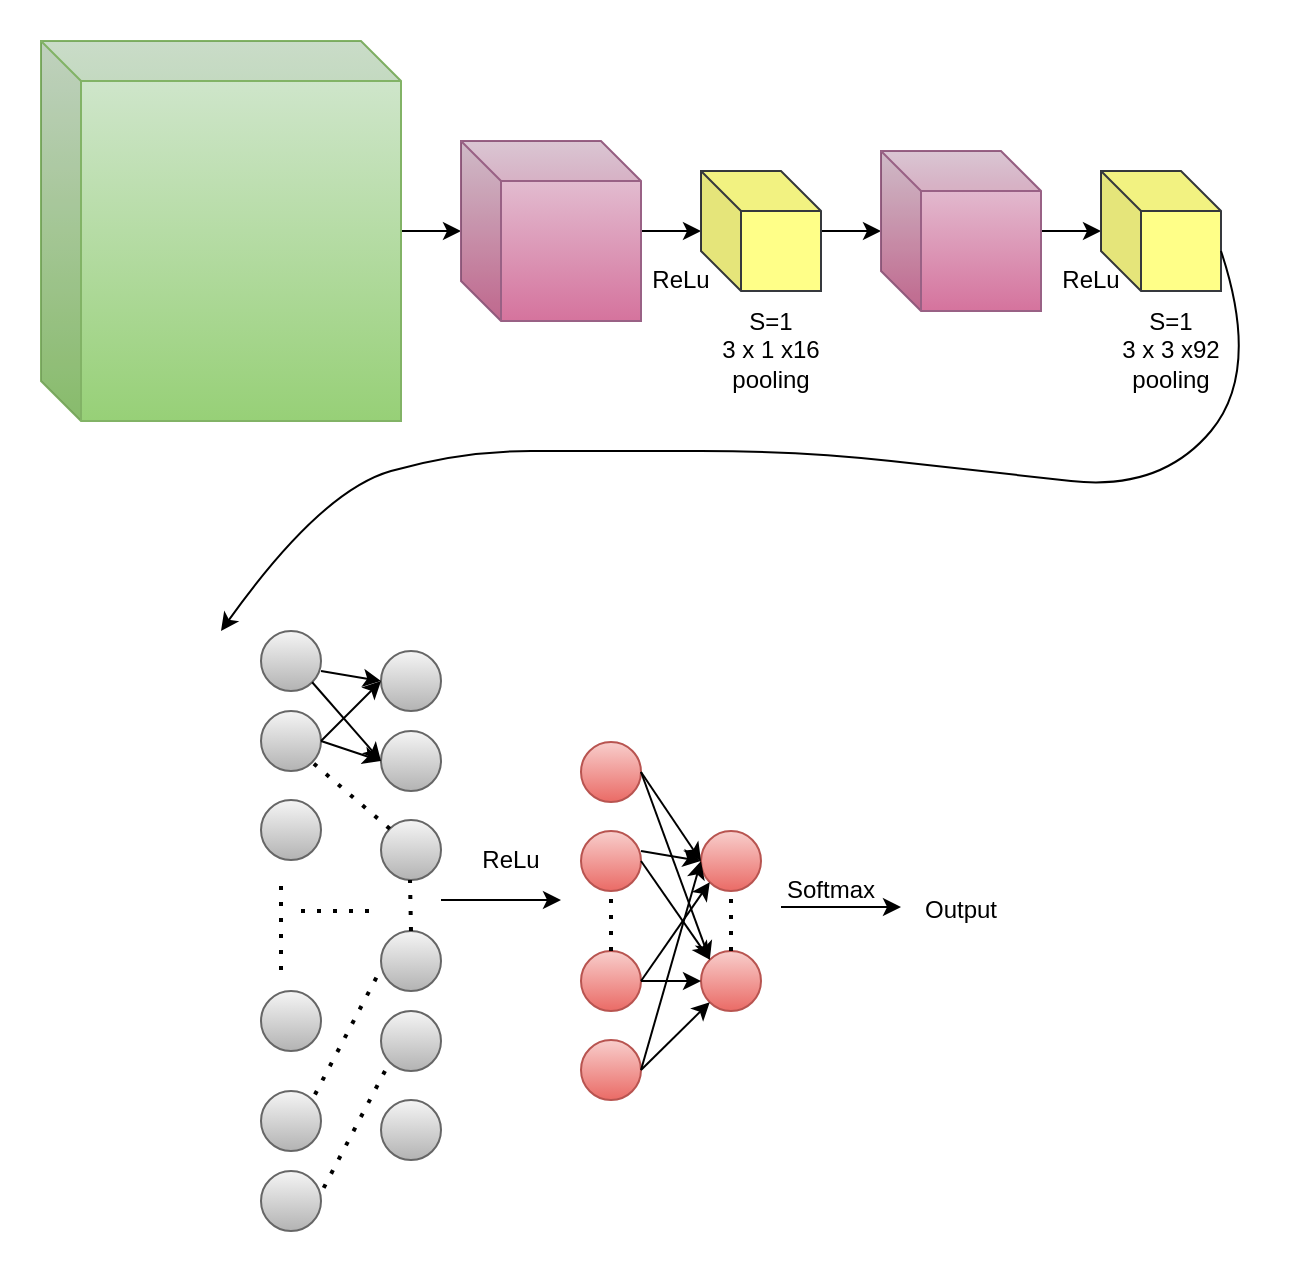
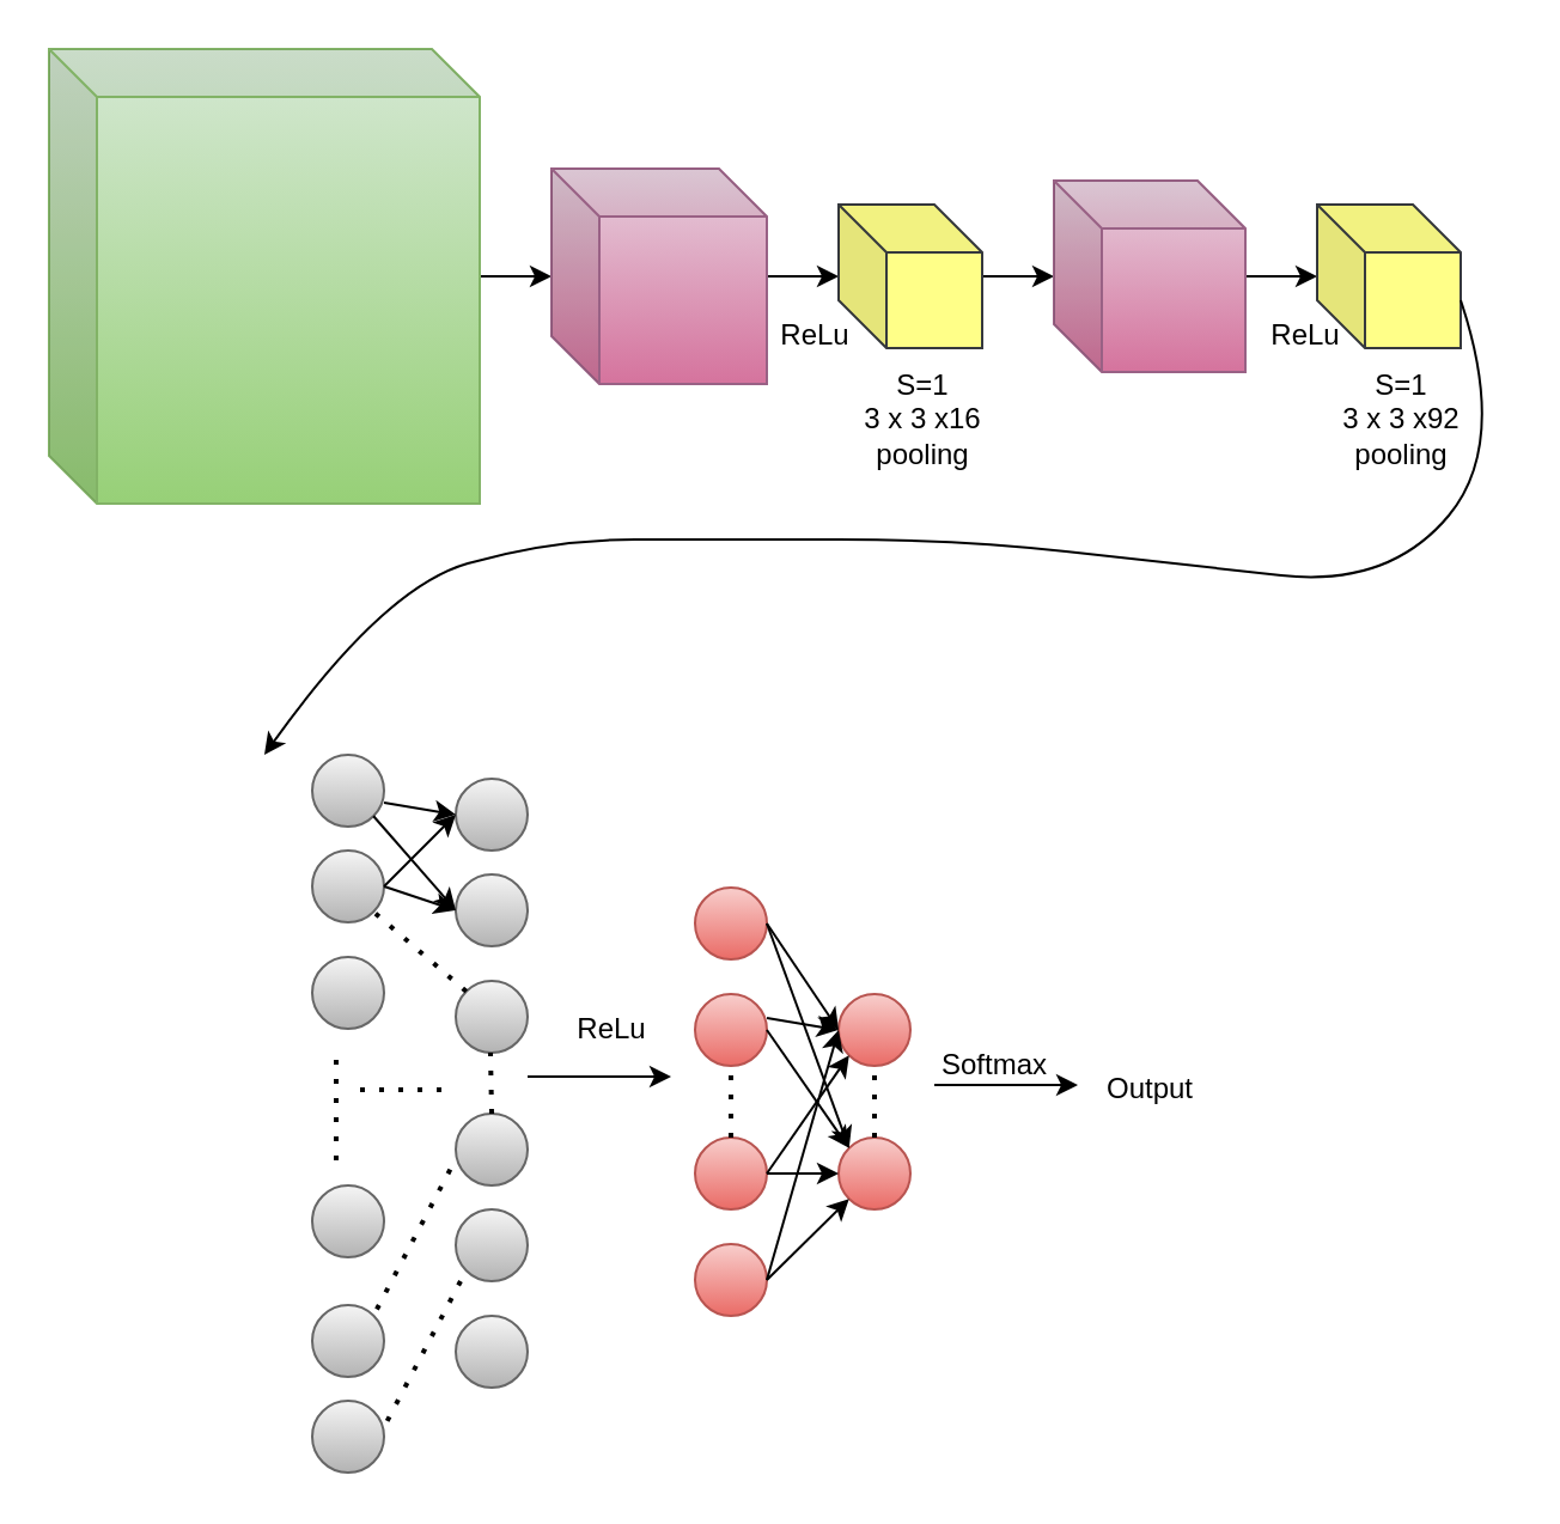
  <mxCell id="0" />
  <mxCell id="1" parent="0" />
  <mxCell id="2" value="" style="edgeStyle=orthogonalEdgeStyle;rounded=0;orthogonalLoop=1;jettySize=auto;html=1;" edge="1" parent="1" source="3" target="5"><mxGeometry relative="1" as="geometry" /></mxCell>
  <mxCell id="3" value="" style="shape=cube;whiteSpace=wrap;html=1;boundedLbl=1;backgroundOutline=1;darkOpacity=0.05;darkOpacity2=0.1;fillColor=#d5e8d4;gradientColor=#97d077;strokeColor=#82b366;" vertex="1" parent="1"><mxGeometry x="20" y="20" width="180" height="190" as="geometry" /></mxCell>
  <mxCell id="4" value="" style="edgeStyle=orthogonalEdgeStyle;rounded=0;orthogonalLoop=1;jettySize=auto;html=1;" edge="1" parent="1" source="5" target="7"><mxGeometry relative="1" as="geometry" /></mxCell>
  <mxCell id="5" value="" style="shape=cube;whiteSpace=wrap;html=1;boundedLbl=1;backgroundOutline=1;darkOpacity=0.05;darkOpacity2=0.1;fillColor=#e6d0de;gradientColor=#d5739d;strokeColor=#996185;" vertex="1" parent="1"><mxGeometry x="230" y="70" width="90" height="90" as="geometry" /></mxCell>
  <mxCell id="6" value="" style="edgeStyle=orthogonalEdgeStyle;rounded=0;orthogonalLoop=1;jettySize=auto;html=1;" edge="1" parent="1" source="7" target="10"><mxGeometry relative="1" as="geometry" /></mxCell>
  <mxCell id="7" value="" style="shape=cube;whiteSpace=wrap;html=1;boundedLbl=1;backgroundOutline=1;darkOpacity=0.05;darkOpacity2=0.1;fillColor=#ffff88;strokeColor=#36393d;" vertex="1" parent="1"><mxGeometry x="350" y="85" width="60" height="60" as="geometry" /></mxCell>
- <mxCell id="8" value="&lt;div&gt;S=1&lt;/div&gt;3 x 1 x16&lt;div&gt;pooling&lt;/div&gt;" style="text;html=1;align=center;verticalAlign=middle;resizable=0;points=[];autosize=1;strokeColor=none;fillColor=none;" vertex="1" parent="1"><mxGeometry x="350" y="145" width="70" height="60" as="geometry" /></mxCell>
+ <mxCell id="8" value="&lt;div&gt;S=1&lt;/div&gt;3 x 3 x16&lt;div&gt;pooling&lt;/div&gt;" style="text;html=1;align=center;verticalAlign=middle;resizable=0;points=[];autosize=1;strokeColor=none;fillColor=none;" vertex="1" parent="1"><mxGeometry x="350" y="145" width="70" height="60" as="geometry" /></mxCell>
  <mxCell id="9" value="" style="edgeStyle=orthogonalEdgeStyle;rounded=0;orthogonalLoop=1;jettySize=auto;html=1;" edge="1" parent="1" source="10" target="11"><mxGeometry relative="1" as="geometry" /></mxCell>
  <mxCell id="10" value="" style="shape=cube;whiteSpace=wrap;html=1;boundedLbl=1;backgroundOutline=1;darkOpacity=0.05;darkOpacity2=0.1;fillColor=#e6d0de;strokeColor=#996185;gradientColor=#d5739d;" vertex="1" parent="1"><mxGeometry x="440" y="75" width="80" height="80" as="geometry" /></mxCell>
  <mxCell id="11" value="" style="shape=cube;whiteSpace=wrap;html=1;boundedLbl=1;backgroundOutline=1;darkOpacity=0.05;darkOpacity2=0.1;fillColor=#ffff88;strokeColor=#36393d;" vertex="1" parent="1"><mxGeometry x="550" y="85" width="60" height="60" as="geometry" /></mxCell>
  <mxCell id="12" value="&lt;div&gt;S=1&lt;/div&gt;3 x 3 x92&lt;div&gt;pooling&lt;/div&gt;" style="text;html=1;align=center;verticalAlign=middle;resizable=0;points=[];autosize=1;strokeColor=none;fillColor=none;" vertex="1" parent="1"><mxGeometry x="550" y="145" width="70" height="60" as="geometry" /></mxCell>
  <mxCell id="13" value="ReLu" style="text;html=1;align=center;verticalAlign=middle;resizable=0;points=[];autosize=1;strokeColor=none;fillColor=none;" vertex="1" parent="1"><mxGeometry x="520" y="125" width="50" height="30" as="geometry" /></mxCell>
  <mxCell id="14" value="ReLu" style="text;html=1;align=center;verticalAlign=middle;resizable=0;points=[];autosize=1;strokeColor=none;fillColor=none;" vertex="1" parent="1"><mxGeometry x="315" y="125" width="50" height="30" as="geometry" /></mxCell>
  <mxCell id="15" value="" style="curved=1;endArrow=classic;html=1;rounded=0;exitX=0;exitY=0;exitDx=60;exitDy=40;exitPerimeter=0;" edge="1" parent="1" source="11"><mxGeometry width="50" height="50" relative="1" as="geometry"><mxPoint x="260" y="175" as="sourcePoint" /><mxPoint x="110" y="315" as="targetPoint" /><Array as="points"><mxPoint x="630" y="185" /><mxPoint x="580" y="245" /><mxPoint x="490" y="235" /><mxPoint x="400" y="225" /><mxPoint x="300" y="225" /><mxPoint x="230" y="225" /><mxPoint x="160" y="245" /></Array></mxGeometry></mxCell>
  <mxCell id="16" value="" style="ellipse;whiteSpace=wrap;html=1;aspect=fixed;fillColor=#f5f5f5;gradientColor=#b3b3b3;strokeColor=#666666;" vertex="1" parent="1"><mxGeometry x="130" y="315" width="30" height="30" as="geometry" /></mxCell>
  <mxCell id="17" value="" style="ellipse;whiteSpace=wrap;html=1;aspect=fixed;fillColor=#f5f5f5;gradientColor=#b3b3b3;strokeColor=#666666;" vertex="1" parent="1"><mxGeometry x="130" y="355" width="30" height="30" as="geometry" /></mxCell>
  <mxCell id="18" value="" style="ellipse;whiteSpace=wrap;html=1;aspect=fixed;fillColor=#f5f5f5;gradientColor=#b3b3b3;strokeColor=#666666;" vertex="1" parent="1"><mxGeometry x="130" y="399.5" width="30" height="30" as="geometry" /></mxCell>
  <mxCell id="19" value="" style="ellipse;whiteSpace=wrap;html=1;aspect=fixed;fillColor=#f5f5f5;gradientColor=#b3b3b3;strokeColor=#666666;" vertex="1" parent="1"><mxGeometry x="130" y="495" width="30" height="30" as="geometry" /></mxCell>
  <mxCell id="20" value="" style="ellipse;whiteSpace=wrap;html=1;aspect=fixed;fillColor=#f5f5f5;gradientColor=#b3b3b3;strokeColor=#666666;" vertex="1" parent="1"><mxGeometry x="130" y="545" width="30" height="30" as="geometry" /></mxCell>
  <mxCell id="21" value="" style="ellipse;whiteSpace=wrap;html=1;aspect=fixed;fillColor=#f5f5f5;gradientColor=#b3b3b3;strokeColor=#666666;" vertex="1" parent="1"><mxGeometry x="130" y="585" width="30" height="30" as="geometry" /></mxCell>
  <mxCell id="22" value="" style="ellipse;whiteSpace=wrap;html=1;aspect=fixed;fillColor=#f5f5f5;gradientColor=#b3b3b3;strokeColor=#666666;" vertex="1" parent="1"><mxGeometry x="190" y="465" width="30" height="30" as="geometry" /></mxCell>
  <mxCell id="23" value="" style="ellipse;whiteSpace=wrap;html=1;aspect=fixed;fillColor=#f5f5f5;gradientColor=#b3b3b3;strokeColor=#666666;" vertex="1" parent="1"><mxGeometry x="190" y="505" width="30" height="30" as="geometry" /></mxCell>
  <mxCell id="24" value="" style="ellipse;whiteSpace=wrap;html=1;aspect=fixed;fillColor=#f5f5f5;gradientColor=#b3b3b3;strokeColor=#666666;" vertex="1" parent="1"><mxGeometry x="190" y="549.5" width="30" height="30" as="geometry" /></mxCell>
  <mxCell id="25" value="" style="ellipse;whiteSpace=wrap;html=1;aspect=fixed;fillColor=#f5f5f5;gradientColor=#b3b3b3;strokeColor=#666666;" vertex="1" parent="1"><mxGeometry x="190" y="325" width="30" height="30" as="geometry" /></mxCell>
  <mxCell id="26" value="" style="ellipse;whiteSpace=wrap;html=1;aspect=fixed;fillColor=#f5f5f5;gradientColor=#b3b3b3;strokeColor=#666666;" vertex="1" parent="1"><mxGeometry x="190" y="365" width="30" height="30" as="geometry" /></mxCell>
  <mxCell id="27" value="" style="ellipse;whiteSpace=wrap;html=1;aspect=fixed;fillColor=#f5f5f5;gradientColor=#b3b3b3;strokeColor=#666666;" vertex="1" parent="1"><mxGeometry x="190" y="409.5" width="30" height="30" as="geometry" /></mxCell>
  <mxCell id="28" value="" style="endArrow=none;dashed=1;html=1;dashPattern=1 3;strokeWidth=2;rounded=0;" edge="1" parent="1"><mxGeometry width="50" height="50" relative="1" as="geometry"><mxPoint x="140" y="484.5" as="sourcePoint" /><mxPoint x="140" y="439.5" as="targetPoint" /></mxGeometry></mxCell>
  <mxCell id="29" value="" style="endArrow=none;dashed=1;html=1;dashPattern=1 3;strokeWidth=2;rounded=0;entryX=1;entryY=1;entryDx=0;entryDy=0;exitX=0;exitY=0;exitDx=0;exitDy=0;" edge="1" parent="1" source="27" target="17"><mxGeometry width="50" height="50" relative="1" as="geometry"><mxPoint x="160" y="445" as="sourcePoint" /><mxPoint x="190" y="455" as="targetPoint" /></mxGeometry></mxCell>
  <mxCell id="30" value="" style="endArrow=none;dashed=1;html=1;dashPattern=1 3;strokeWidth=2;rounded=0;" edge="1" parent="1"><mxGeometry width="50" height="50" relative="1" as="geometry"><mxPoint x="205" y="465" as="sourcePoint" /><mxPoint x="204.5" y="439.5" as="targetPoint" /></mxGeometry></mxCell>
  <mxCell id="31" value="" style="endArrow=none;dashed=1;html=1;dashPattern=1 3;strokeWidth=2;rounded=0;exitX=-0.078;exitY=0.778;exitDx=0;exitDy=0;exitPerimeter=0;entryX=1;entryY=0;entryDx=0;entryDy=0;" edge="1" parent="1" source="22" target="20"><mxGeometry width="50" height="50" relative="1" as="geometry"><mxPoint x="30" y="495" as="sourcePoint" /><mxPoint x="80" y="445" as="targetPoint" /></mxGeometry></mxCell>
  <mxCell id="32" value="" style="endArrow=none;dashed=1;html=1;dashPattern=1 3;strokeWidth=2;rounded=0;" edge="1" parent="1"><mxGeometry width="50" height="50" relative="1" as="geometry"><mxPoint x="150" y="455" as="sourcePoint" /><mxPoint x="190" y="455" as="targetPoint" /></mxGeometry></mxCell>
  <mxCell id="33" value="" style="ellipse;whiteSpace=wrap;html=1;aspect=fixed;fillColor=#f8cecc;gradientColor=#ea6b66;strokeColor=#b85450;" vertex="1" parent="1"><mxGeometry x="290" y="370.5" width="30" height="30" as="geometry" /></mxCell>
  <mxCell id="34" value="" style="ellipse;whiteSpace=wrap;html=1;aspect=fixed;fillColor=#f8cecc;gradientColor=#ea6b66;strokeColor=#b85450;" vertex="1" parent="1"><mxGeometry x="290" y="415" width="30" height="30" as="geometry" /></mxCell>
  <mxCell id="35" value="" style="ellipse;whiteSpace=wrap;html=1;aspect=fixed;fillColor=#f8cecc;gradientColor=#ea6b66;strokeColor=#b85450;" vertex="1" parent="1"><mxGeometry x="290" y="475" width="30" height="30" as="geometry" /></mxCell>
  <mxCell id="36" value="" style="ellipse;whiteSpace=wrap;html=1;aspect=fixed;fillColor=#f8cecc;gradientColor=#ea6b66;strokeColor=#b85450;" vertex="1" parent="1"><mxGeometry x="290" y="519.5" width="30" height="30" as="geometry" /></mxCell>
  <mxCell id="37" value="ReLu" style="text;html=1;align=center;verticalAlign=middle;resizable=0;points=[];autosize=1;strokeColor=none;fillColor=none;" vertex="1" parent="1"><mxGeometry x="230" y="415" width="50" height="30" as="geometry" /></mxCell>
  <mxCell id="38" value="" style="endArrow=classic;html=1;rounded=0;" edge="1" parent="1"><mxGeometry width="50" height="50" relative="1" as="geometry"><mxPoint x="220" y="449.5" as="sourcePoint" /><mxPoint x="280" y="449.5" as="targetPoint" /></mxGeometry></mxCell>
  <mxCell id="39" value="" style="endArrow=none;dashed=1;html=1;dashPattern=1 3;strokeWidth=2;rounded=0;entryX=0.5;entryY=1;entryDx=0;entryDy=0;exitX=0.5;exitY=0;exitDx=0;exitDy=0;" edge="1" parent="1" source="35" target="34"><mxGeometry width="50" height="50" relative="1" as="geometry"><mxPoint x="215" y="475" as="sourcePoint" /><mxPoint x="214.5" y="449.5" as="targetPoint" /></mxGeometry></mxCell>
  <mxCell id="40" value="" style="endArrow=classic;html=1;rounded=0;" edge="1" parent="1"><mxGeometry width="50" height="50" relative="1" as="geometry"><mxPoint x="390" y="453" as="sourcePoint" /><mxPoint x="450" y="453" as="targetPoint" /></mxGeometry></mxCell>
  <mxCell id="41" value="Softmax" style="text;html=1;align=center;verticalAlign=middle;resizable=0;points=[];autosize=1;strokeColor=none;fillColor=none;" vertex="1" parent="1"><mxGeometry x="380" y="429.5" width="70" height="30" as="geometry" /></mxCell>
  <mxCell id="42" value="" style="ellipse;whiteSpace=wrap;html=1;aspect=fixed;fillColor=#f8cecc;gradientColor=#ea6b66;strokeColor=#b85450;" vertex="1" parent="1"><mxGeometry x="350" y="415" width="30" height="30" as="geometry" /></mxCell>
  <mxCell id="43" value="" style="ellipse;whiteSpace=wrap;html=1;aspect=fixed;fillColor=#f8cecc;gradientColor=#ea6b66;strokeColor=#b85450;" vertex="1" parent="1"><mxGeometry x="350" y="475" width="30" height="30" as="geometry" /></mxCell>
  <mxCell id="44" value="" style="endArrow=none;dashed=1;html=1;dashPattern=1 3;strokeWidth=2;rounded=0;entryX=0.5;entryY=1;entryDx=0;entryDy=0;exitX=0.5;exitY=0;exitDx=0;exitDy=0;" edge="1" parent="1" source="43"><mxGeometry width="50" height="50" relative="1" as="geometry"><mxPoint x="275" y="475" as="sourcePoint" /><mxPoint x="365" y="445" as="targetPoint" /></mxGeometry></mxCell>
  <mxCell id="45" value="" style="endArrow=classic;html=1;rounded=0;entryX=0;entryY=0.5;entryDx=0;entryDy=0;" edge="1" parent="1" target="25"><mxGeometry width="50" height="50" relative="1" as="geometry"><mxPoint x="160" y="335" as="sourcePoint" /><mxPoint x="210" y="285" as="targetPoint" /></mxGeometry></mxCell>
  <mxCell id="46" value="" style="endArrow=classic;html=1;rounded=0;exitX=1;exitY=0.5;exitDx=0;exitDy=0;entryX=0;entryY=0.5;entryDx=0;entryDy=0;" edge="1" parent="1" source="17" target="25"><mxGeometry width="50" height="50" relative="1" as="geometry"><mxPoint x="130" y="345" as="sourcePoint" /><mxPoint x="180" y="295" as="targetPoint" /></mxGeometry></mxCell>
  <mxCell id="47" value="" style="endArrow=classic;html=1;rounded=0;exitX=1;exitY=0.5;exitDx=0;exitDy=0;entryX=0;entryY=0.5;entryDx=0;entryDy=0;" edge="1" parent="1" source="17" target="26"><mxGeometry width="50" height="50" relative="1" as="geometry"><mxPoint x="130" y="345" as="sourcePoint" /><mxPoint x="180" y="295" as="targetPoint" /></mxGeometry></mxCell>
  <mxCell id="48" value="" style="endArrow=classic;html=1;rounded=0;entryX=0;entryY=0.5;entryDx=0;entryDy=0;exitX=1;exitY=1;exitDx=0;exitDy=0;" edge="1" parent="1" source="16" target="26"><mxGeometry width="50" height="50" relative="1" as="geometry"><mxPoint x="160" y="330" as="sourcePoint" /><mxPoint x="80" y="365" as="targetPoint" /></mxGeometry></mxCell>
  <mxCell id="49" value="" style="endArrow=none;dashed=1;html=1;dashPattern=1 3;strokeWidth=2;rounded=0;exitX=-0.078;exitY=0.778;exitDx=0;exitDy=0;exitPerimeter=0;entryX=1;entryY=0;entryDx=0;entryDy=0;" edge="1" parent="1"><mxGeometry width="50" height="50" relative="1" as="geometry"><mxPoint x="192" y="535" as="sourcePoint" /><mxPoint x="160" y="596" as="targetPoint" /></mxGeometry></mxCell>
  <mxCell id="50" value="" style="endArrow=classic;html=1;rounded=0;exitX=1;exitY=0.5;exitDx=0;exitDy=0;entryX=0;entryY=0.5;entryDx=0;entryDy=0;" edge="1" parent="1" source="33" target="42"><mxGeometry width="50" height="50" relative="1" as="geometry"><mxPoint x="360" y="385" as="sourcePoint" /><mxPoint x="410" y="335" as="targetPoint" /></mxGeometry></mxCell>
  <mxCell id="51" value="" style="endArrow=classic;html=1;rounded=0;entryX=0;entryY=0.5;entryDx=0;entryDy=0;" edge="1" parent="1" target="42"><mxGeometry width="50" height="50" relative="1" as="geometry"><mxPoint x="320" y="425" as="sourcePoint" /><mxPoint x="370" y="375" as="targetPoint" /></mxGeometry></mxCell>
  <mxCell id="52" value="" style="endArrow=classic;html=1;rounded=0;exitX=1;exitY=0.5;exitDx=0;exitDy=0;entryX=0;entryY=1;entryDx=0;entryDy=0;" edge="1" parent="1" source="36" target="43"><mxGeometry width="50" height="50" relative="1" as="geometry"><mxPoint x="370" y="575" as="sourcePoint" /><mxPoint x="420" y="525" as="targetPoint" /></mxGeometry></mxCell>
  <mxCell id="53" value="" style="endArrow=classic;html=1;rounded=0;exitX=1;exitY=0.5;exitDx=0;exitDy=0;entryX=0;entryY=0.5;entryDx=0;entryDy=0;" edge="1" parent="1" source="35" target="43"><mxGeometry width="50" height="50" relative="1" as="geometry"><mxPoint x="360" y="575" as="sourcePoint" /><mxPoint x="410" y="525" as="targetPoint" /></mxGeometry></mxCell>
  <mxCell id="54" value="" style="endArrow=classic;html=1;rounded=0;exitX=1;exitY=0.5;exitDx=0;exitDy=0;entryX=0;entryY=0;entryDx=0;entryDy=0;" edge="1" parent="1" source="33" target="43"><mxGeometry width="50" height="50" relative="1" as="geometry"><mxPoint x="370" y="595" as="sourcePoint" /><mxPoint x="420" y="545" as="targetPoint" /></mxGeometry></mxCell>
  <mxCell id="55" value="" style="endArrow=classic;html=1;rounded=0;exitX=1;exitY=0.5;exitDx=0;exitDy=0;entryX=0;entryY=0;entryDx=0;entryDy=0;" edge="1" parent="1" source="34" target="43"><mxGeometry width="50" height="50" relative="1" as="geometry"><mxPoint x="440" y="585" as="sourcePoint" /><mxPoint x="490" y="535" as="targetPoint" /></mxGeometry></mxCell>
  <mxCell id="56" value="" style="endArrow=classic;html=1;rounded=0;exitX=1;exitY=0.5;exitDx=0;exitDy=0;entryX=0;entryY=1;entryDx=0;entryDy=0;" edge="1" parent="1" source="35" target="42"><mxGeometry width="50" height="50" relative="1" as="geometry"><mxPoint x="440" y="595" as="sourcePoint" /><mxPoint x="490" y="545" as="targetPoint" /></mxGeometry></mxCell>
  <mxCell id="57" value="" style="endArrow=classic;html=1;rounded=0;exitX=1;exitY=0.5;exitDx=0;exitDy=0;entryX=0;entryY=0.5;entryDx=0;entryDy=0;" edge="1" parent="1" source="36" target="42"><mxGeometry width="50" height="50" relative="1" as="geometry"><mxPoint x="350" y="585" as="sourcePoint" /><mxPoint x="400" y="535" as="targetPoint" /></mxGeometry></mxCell>
  <mxCell id="58" value="Output" style="text;html=1;align=center;verticalAlign=middle;resizable=0;points=[];autosize=1;strokeColor=none;fillColor=none;" vertex="1" parent="1"><mxGeometry x="450" y="439.5" width="60" height="30" as="geometry" /></mxCell>
